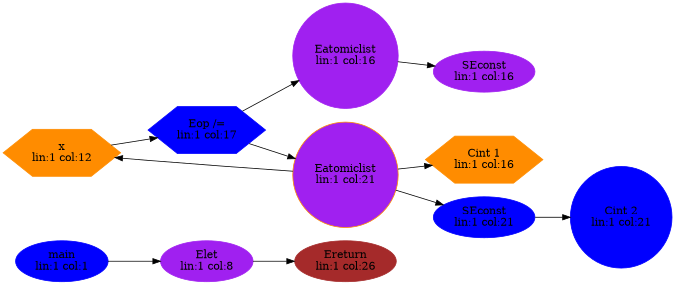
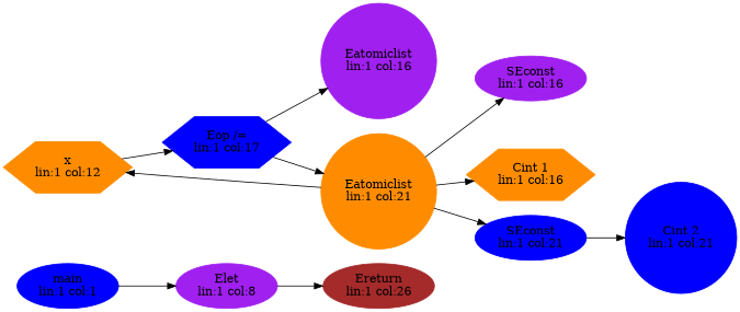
  digraph {
    rankdir=LR
    node [color=blue shape=ellipse style=filled]
    n1 [label="main\nlin:1 col:1"]
    n2 [color=purple label="Elet\nlin:1 col:8"]
    n3 [color=brown label="Ereturn\nlin:1 col:26"]
    n4 [color=darkorange label="x\nlin:1 col:12" shape=hexagon]
    n5 [label="Eop /=\nlin:1 col:17" shape=hexagon]
    n6 [color=purple label="Eatomiclist\nlin:1 col:16" shape=circle]
-   n7 [color=darkorange label="Eatomiclist\nlin:1 col:21" shape=circle fillcolor=purple]
+   n7 [color=darkorange label="Eatomiclist\nlin:1 col:21" shape=circle]
    n8 [color=purple label="SEconst\nlin:1 col:16"]
    n9 [color=darkorange label="Cint 1\nlin:1 col:16" shape=hexagon]
    n10 [label="SEconst\nlin:1 col:21"]
    n11 [label="Cint 2\nlin:1 col:21" shape=circle]
    n1 -> n2
    n2 -> n3
    n4 -> n5
    n5 -> n6
    n5 -> n7
-   n6 -> n8
+   n7 -> n8
    n7 -> n4
    n7 -> n9
    n7 -> n10
    n10 -> n11
  }
